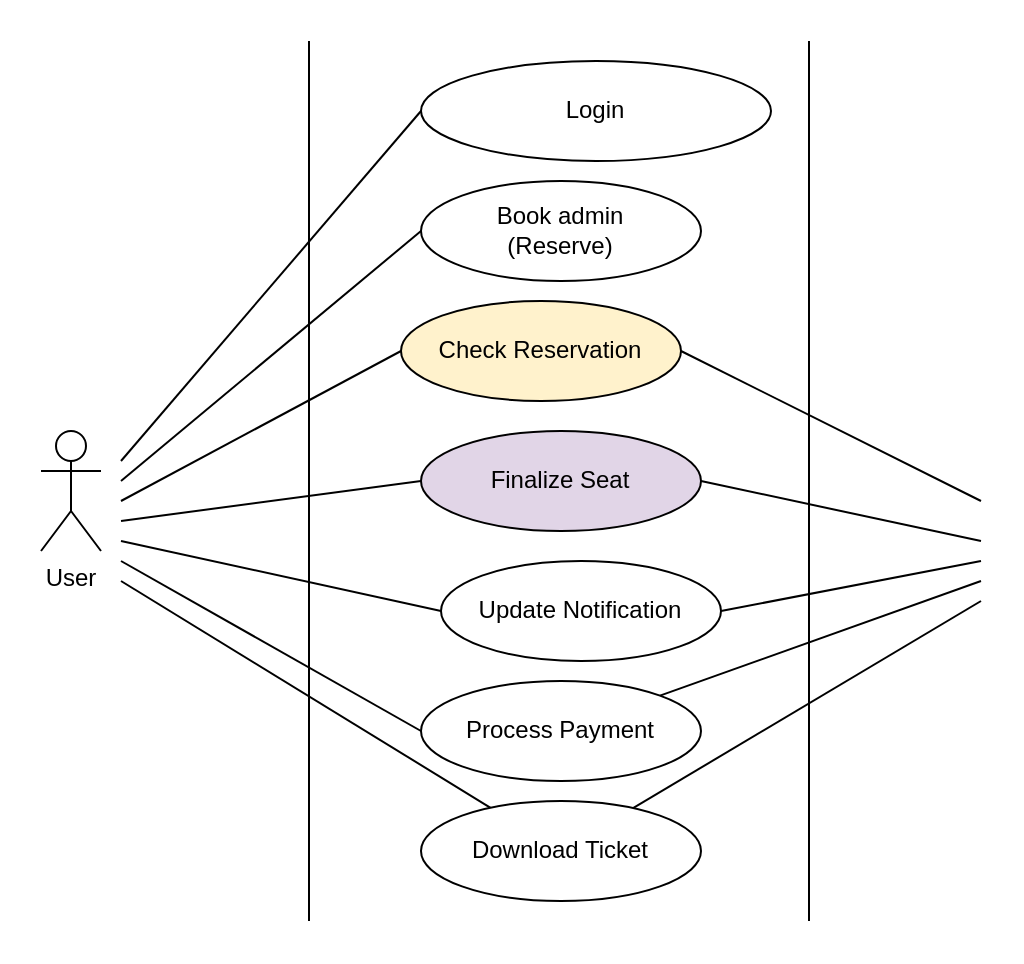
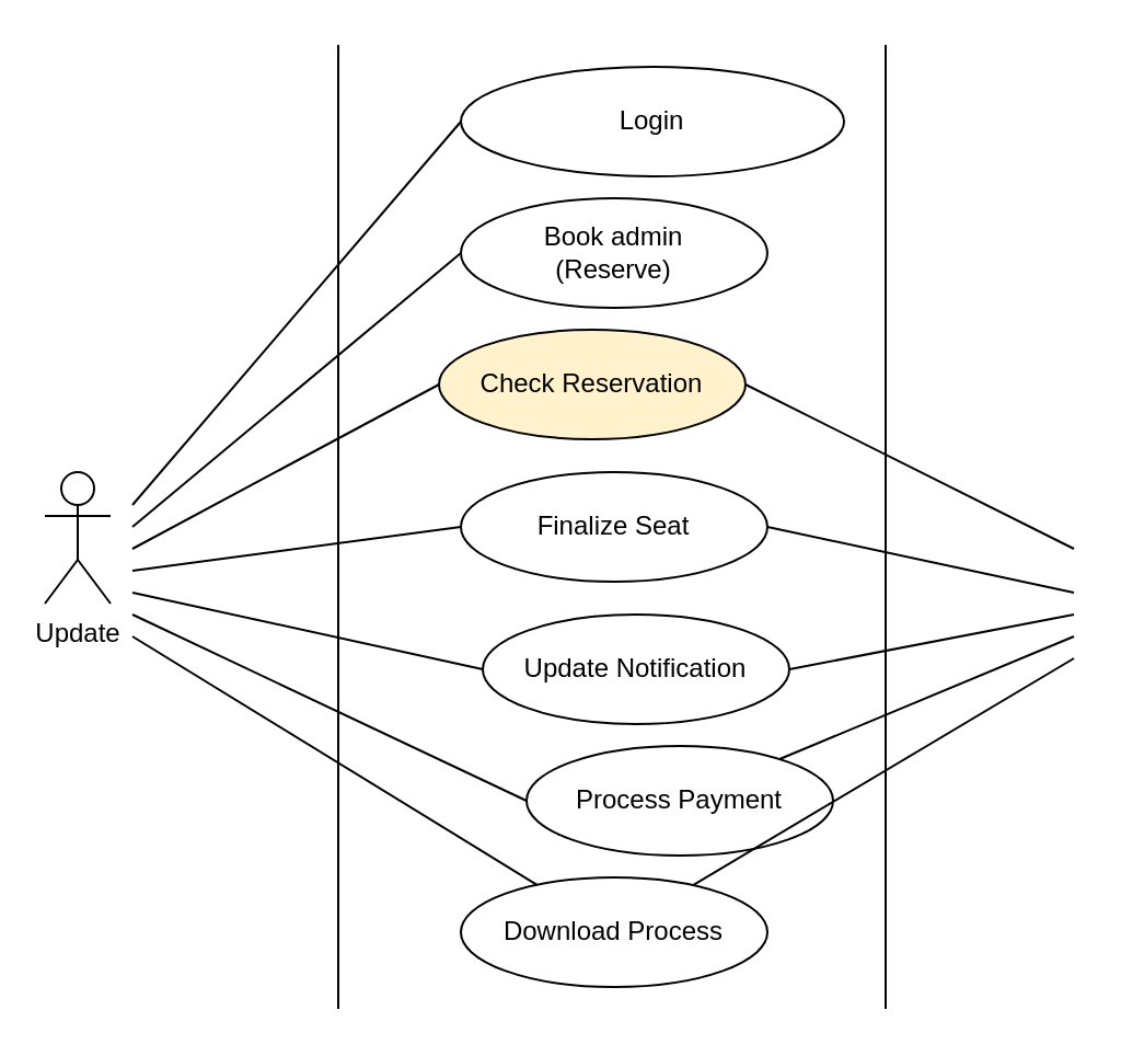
  <mxCell id="0" />
  <mxCell id="1" parent="0" />
- <mxCell id="2" value="User" style="shape=umlActor;verticalLabelPosition=bottom;verticalAlign=top;html=1;" parent="1" vertex="1"><mxGeometry x="20" y="215" width="30" height="60" as="geometry" /></mxCell>
+ <mxCell id="2" value="Update" style="shape=umlActor;verticalLabelPosition=bottom;verticalAlign=top;html=1;" parent="1" vertex="1"><mxGeometry x="20" y="215" width="30" height="60" as="geometry" /></mxCell>
  <mxCell id="3" value="" style="line;strokeWidth=1;fillColor=none;align=left;verticalAlign=middle;spacingTop=-1;spacingLeft=3;spacingRight=3;rotatable=0;labelPosition=right;points=[];portConstraint=eastwest;strokeColor=inherit;direction=south;" parent="1" vertex="1"><mxGeometry x="150" y="20" width="8" height="440" as="geometry" /></mxCell>
  <mxCell id="4" value="" style="line;strokeWidth=1;fillColor=none;align=left;verticalAlign=middle;spacingTop=-1;spacingLeft=3;spacingRight=3;rotatable=0;labelPosition=right;points=[];portConstraint=eastwest;strokeColor=inherit;direction=south;" parent="1" vertex="1"><mxGeometry x="400" y="20" width="8" height="440" as="geometry" /></mxCell>
  <mxCell id="5" style="edgeStyle=none;html=1;exitX=0;exitY=0.5;exitDx=0;exitDy=0;endArrow=none;endFill=0;" parent="1" source="6" edge="1"><mxGeometry relative="1" as="geometry"><mxPoint x="60" y="230" as="targetPoint" /></mxGeometry></mxCell>
  <mxCell id="6" value="Login" style="ellipse;whiteSpace=wrap;html=1;" parent="1" vertex="1"><mxGeometry x="210" y="30" width="175" height="50" as="geometry" /></mxCell>
  <mxCell id="7" style="edgeStyle=none;html=1;exitX=0;exitY=0.5;exitDx=0;exitDy=0;endArrow=none;endFill=0;" parent="1" source="9" edge="1"><mxGeometry relative="1" as="geometry"><mxPoint x="60" y="260" as="targetPoint" /></mxGeometry></mxCell>
  <mxCell id="8" style="edgeStyle=none;html=1;exitX=1;exitY=0.5;exitDx=0;exitDy=0;endArrow=none;endFill=0;" parent="1" source="9" edge="1"><mxGeometry relative="1" as="geometry"><mxPoint x="490" y="270" as="targetPoint" /></mxGeometry></mxCell>
- <mxCell id="9" value="Finalize Seat" style="ellipse;whiteSpace=wrap;html=1;fillColor=#e1d5e7;" parent="1" vertex="1"><mxGeometry x="210" y="215" width="140" height="50" as="geometry" /></mxCell>
+ <mxCell id="9" value="Finalize Seat" style="ellipse;whiteSpace=wrap;html=1;" parent="1" vertex="1"><mxGeometry x="210" y="215" width="140" height="50" as="geometry" /></mxCell>
  <mxCell id="10" style="edgeStyle=none;html=1;exitX=0;exitY=0.5;exitDx=0;exitDy=0;endArrow=none;endFill=0;" parent="1" source="11" edge="1"><mxGeometry relative="1" as="geometry"><mxPoint x="60" y="240" as="targetPoint" /></mxGeometry></mxCell>
  <mxCell id="11" value="Book admin&lt;br&gt;(Reserve)" style="ellipse;whiteSpace=wrap;html=1;" parent="1" vertex="1"><mxGeometry x="210" y="90" width="140" height="50" as="geometry" /></mxCell>
  <mxCell id="12" style="edgeStyle=none;html=1;exitX=0;exitY=0.5;exitDx=0;exitDy=0;endArrow=none;endFill=0;" parent="1" source="14" edge="1"><mxGeometry relative="1" as="geometry"><mxPoint x="60" y="250" as="targetPoint" /></mxGeometry></mxCell>
  <mxCell id="13" style="edgeStyle=none;html=1;exitX=1;exitY=0.5;exitDx=0;exitDy=0;endArrow=none;endFill=0;" parent="1" source="14" edge="1"><mxGeometry relative="1" as="geometry"><mxPoint x="490" y="250" as="targetPoint" /></mxGeometry></mxCell>
  <mxCell id="14" value="Check Reservation" style="ellipse;whiteSpace=wrap;html=1;fillColor=#fff2cc;" parent="1" vertex="1"><mxGeometry x="200" y="150" width="140" height="50" as="geometry" /></mxCell>
  <mxCell id="15" style="edgeStyle=none;html=1;exitX=0;exitY=0.5;exitDx=0;exitDy=0;endArrow=none;endFill=0;" parent="1" source="17" edge="1"><mxGeometry relative="1" as="geometry"><mxPoint x="60" y="270" as="targetPoint" /></mxGeometry></mxCell>
  <mxCell id="16" style="edgeStyle=none;html=1;exitX=1;exitY=0.5;exitDx=0;exitDy=0;endArrow=none;endFill=0;" parent="1" source="17" edge="1"><mxGeometry relative="1" as="geometry"><mxPoint x="490" y="280" as="targetPoint" /></mxGeometry></mxCell>
  <mxCell id="17" value="Update Notification" style="ellipse;whiteSpace=wrap;html=1;" parent="1" vertex="1"><mxGeometry x="220" y="280" width="140" height="50" as="geometry" /></mxCell>
  <mxCell id="18" style="edgeStyle=none;html=1;exitX=0;exitY=0.5;exitDx=0;exitDy=0;endArrow=none;endFill=0;" edge="1" parent="1" source="20"><mxGeometry relative="1" as="geometry"><mxPoint x="60" y="280" as="targetPoint" /></mxGeometry></mxCell>
  <mxCell id="19" style="edgeStyle=none;html=1;endArrow=none;endFill=0;" edge="1" parent="1" source="20"><mxGeometry relative="1" as="geometry"><mxPoint x="490" y="290" as="targetPoint" /></mxGeometry></mxCell>
- <mxCell id="20" value="Process Payment" style="ellipse;whiteSpace=wrap;html=1;" vertex="1" parent="1"><mxGeometry x="210" y="340" width="140" height="50" as="geometry" /></mxCell>
+ <mxCell id="20" value="Process Payment" style="ellipse;whiteSpace=wrap;html=1;" vertex="1" parent="1"><mxGeometry x="240" y="340" width="140" height="50" as="geometry" /></mxCell>
  <mxCell id="21" style="edgeStyle=none;html=1;endArrow=none;endFill=0;" edge="1" parent="1" source="23"><mxGeometry relative="1" as="geometry"><mxPoint x="60" y="290" as="targetPoint" /></mxGeometry></mxCell>
  <mxCell id="22" style="edgeStyle=none;html=1;endArrow=none;endFill=0;" edge="1" parent="1" source="23"><mxGeometry relative="1" as="geometry"><mxPoint x="490" y="300" as="targetPoint" /></mxGeometry></mxCell>
- <mxCell id="23" value="Download Ticket" style="ellipse;whiteSpace=wrap;html=1;" vertex="1" parent="1"><mxGeometry x="210" y="400" width="140" height="50" as="geometry" /></mxCell>
+ <mxCell id="23" value="Download Process" style="ellipse;whiteSpace=wrap;html=1;" vertex="1" parent="1"><mxGeometry x="210" y="400" width="140" height="50" as="geometry" /></mxCell>
